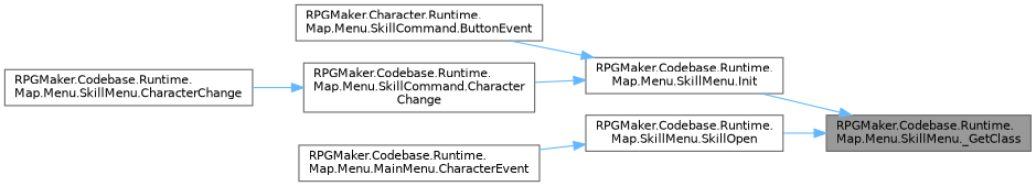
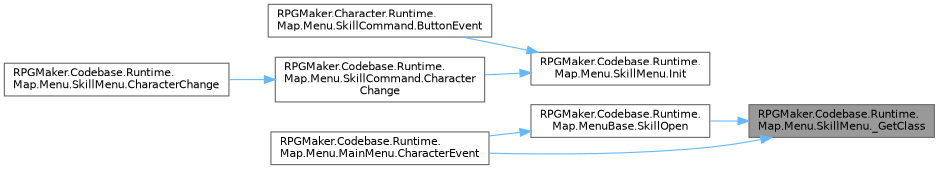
  digraph {
    fontname="DejaVu Sans"
    rankdir=RL
    node [color=grey40 fillcolor=white fontname="DejaVu Sans" fontsize=10 shape=box style=filled]
    edge [color=steelblue1 dir=back fontname="DejaVu Sans" fontsize=10 labelfontname=Helvetica labelfontsize=10 style=solid]
    n1 [color=gray40 fillcolor=grey60 fontcolor=black height=0.2 label="RPGMaker.Codebase.Runtime.\lMap.Menu.SkillMenu._GetClass" width=0.4]
    n2 [height=0.2 label="RPGMaker.Codebase.Runtime.\lMap.Menu.SkillMenu.Init" width=0.4]
-   n3 [height=0.2 label="RPGMaker.Codebase.Runtime.\lMap.SkillMenu.SkillOpen" width=0.4]
+   n3 [height=0.2 label="RPGMaker.Codebase.Runtime.\lMap.MenuBase.SkillOpen" width=0.4]
    n4 [height=0.2 label="RPGMaker.Character.Runtime.\lMap.Menu.SkillCommand.ButtonEvent" width=0.4]
    n5 [height=0.2 label="RPGMaker.Codebase.Runtime.\lMap.Menu.SkillCommand.Character\lChange" width=0.4]
    n6 [height=0.2 label="RPGMaker.Codebase.Runtime.\lMap.Menu.SkillMenu.CharacterChange" width=0.4]
    n7 [height=0.2 label="RPGMaker.Codebase.Runtime.\lMap.Menu.MainMenu.CharacterEvent" width=0.4]
-   n1 -> n2
+   n1 -> n7
    n1 -> n3
    n2 -> n4
    n2 -> n5
    n3 -> n7
    n5 -> n6
  }
